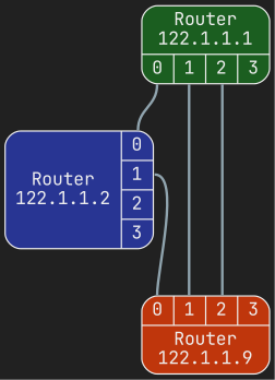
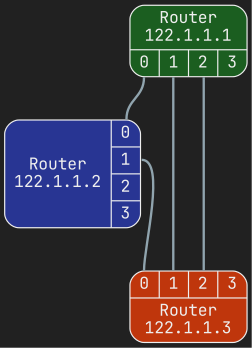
  graph {
    bgcolor="#212121"
    fontname="JetBrains Mono"
    node [color="#EEEEEE" fontcolor="#EEEEEE" fontname="JetBrains Mono" shape=record style="rounded,filled"]
    edge [color="#90A4AE" fontcolor="#EEEEEE" headport=e0 penwidth=2 tailport=e1 fontname="JetBrains Mono"]
    n1 [fillcolor="#1B5E20" label="{Router\n122.1.1.1|{<e0>0|<e1>1|<e2>2|<e3>3}}"]
    n2 [fillcolor="#283593" label="{{Router\n122.1.1.2|{<e0>0|<e1>1|<e2>2|<e3>3}}}"]
-   n3 [fillcolor="#BF360C" label="{{<e0>0|<e1>1|<e2>2|<e3>3}|Router\n122.1.1.9}"]
+   n3 [fillcolor="#BF360C" label="{{<e0>0|<e1>1|<e2>2|<e3>3}|Router\n122.1.1.3}"]
    n1 -- n2 [tailport=e0]
    n1 -- n3 [headport=e1]
    n2 -- n3
    n3 -- n1 [headport=e2 tailport=e2]
  }
